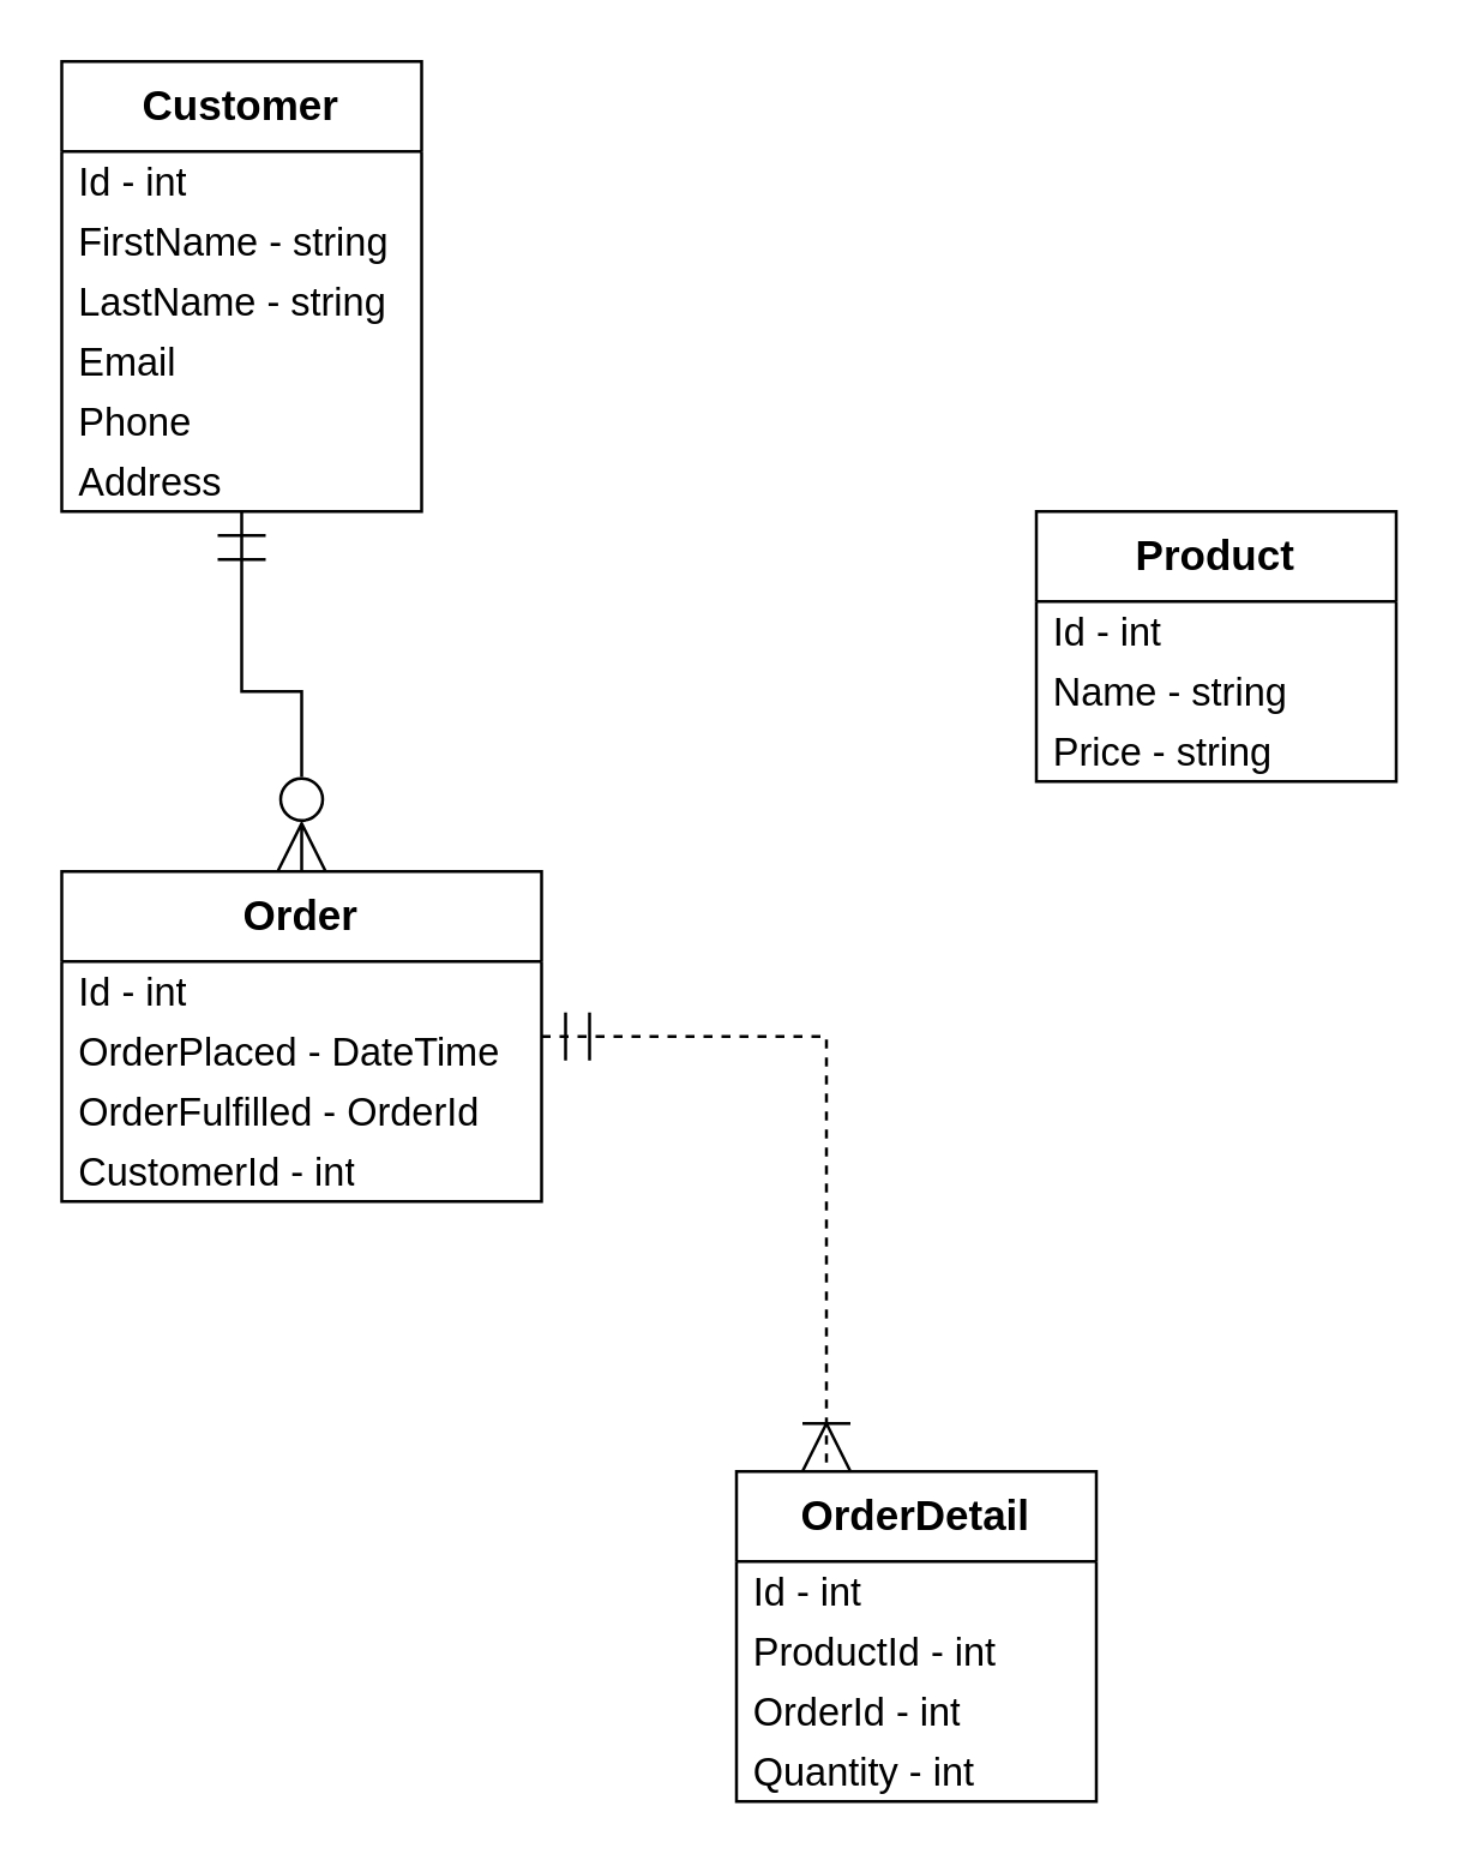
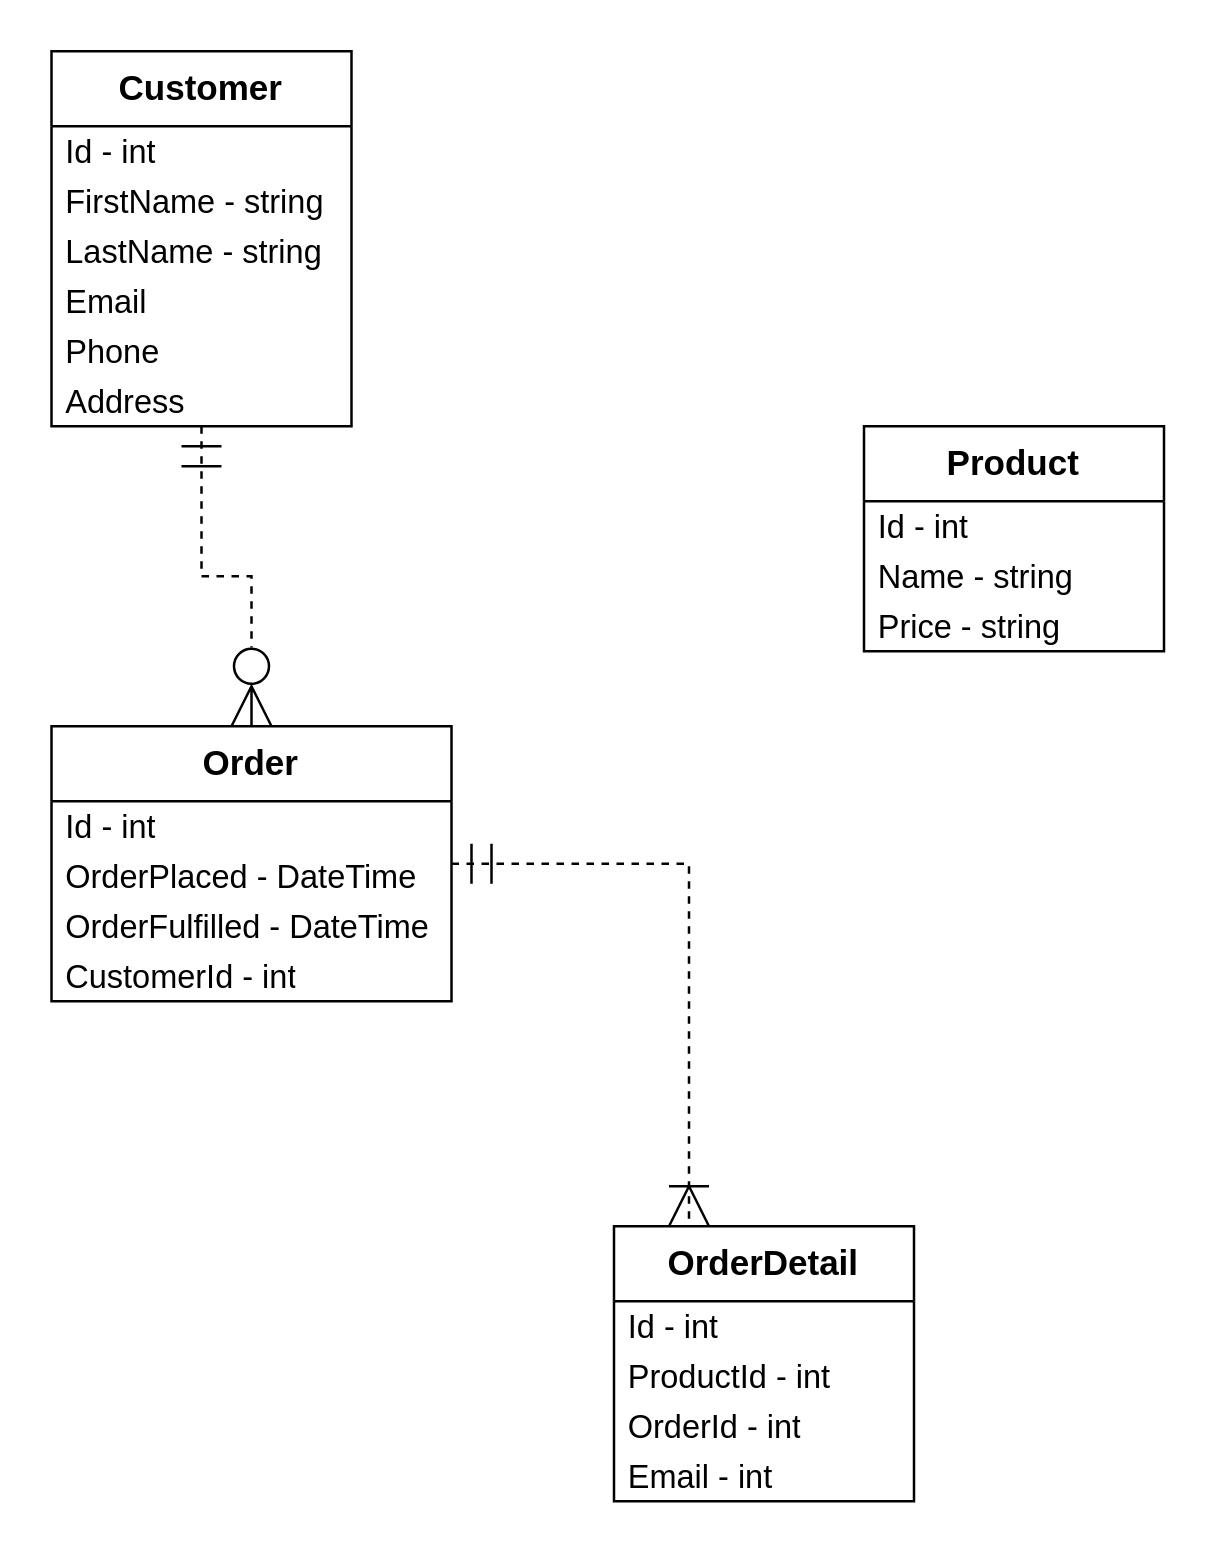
  <mxCell id="0" />
  <mxCell id="1" parent="0" />
- <mxCell id="2" style="edgeStyle=orthogonalEdgeStyle;rounded=0;orthogonalLoop=1;jettySize=auto;html=1;entryX=0.5;entryY=0;entryDx=0;entryDy=0;startArrow=ERmandOne;startFill=0;endArrow=ERzeroToMany;endFill=0;endSize=14;startSize=14;" edge="1" parent="1" source="3" target="11"><mxGeometry relative="1" as="geometry" /></mxCell>
+ <mxCell id="2" style="edgeStyle=orthogonalEdgeStyle;rounded=0;orthogonalLoop=1;jettySize=auto;html=1;entryX=0.5;entryY=0;entryDx=0;entryDy=0;startArrow=ERmandOne;startFill=0;endArrow=ERzeroToMany;endFill=0;endSize=14;startSize=14;dashed=1;" edge="1" parent="1" source="3" target="11"><mxGeometry relative="1" as="geometry" /></mxCell>
  <mxCell id="3" value="Customer" style="swimlane;fontStyle=1;childLayout=stackLayout;horizontal=1;startSize=30;horizontalStack=0;resizeParent=1;resizeParentMax=0;resizeLast=0;collapsible=1;marginBottom=0;whiteSpace=wrap;html=1;fontSize=14;" vertex="1" parent="1"><mxGeometry x="20" y="20" width="120" height="150" as="geometry" /></mxCell>
  <mxCell id="4" value="Id - int" style="text;strokeColor=none;fillColor=none;align=left;verticalAlign=middle;spacingLeft=4;spacingRight=4;overflow=hidden;points=[[0,0.5],[1,0.5]];portConstraint=eastwest;rotatable=0;whiteSpace=wrap;html=1;fontSize=13;" vertex="1" parent="3"><mxGeometry y="30" width="120" height="20" as="geometry" /></mxCell>
  <mxCell id="5" value="FirstName - string" style="text;strokeColor=none;fillColor=none;align=left;verticalAlign=middle;spacingLeft=4;spacingRight=4;overflow=hidden;points=[[0,0.5],[1,0.5]];portConstraint=eastwest;rotatable=0;whiteSpace=wrap;html=1;fontSize=13;" vertex="1" parent="3"><mxGeometry y="50" width="120" height="20" as="geometry" /></mxCell>
  <mxCell id="6" value="LastName - string" style="text;strokeColor=none;fillColor=none;align=left;verticalAlign=middle;spacingLeft=4;spacingRight=4;overflow=hidden;points=[[0,0.5],[1,0.5]];portConstraint=eastwest;rotatable=0;whiteSpace=wrap;html=1;fontSize=13;" vertex="1" parent="3"><mxGeometry y="70" width="120" height="20" as="geometry" /></mxCell>
  <mxCell id="7" value="Email" style="text;strokeColor=none;fillColor=none;align=left;verticalAlign=middle;spacingLeft=4;spacingRight=4;overflow=hidden;points=[[0,0.5],[1,0.5]];portConstraint=eastwest;rotatable=0;whiteSpace=wrap;html=1;fontSize=13;" vertex="1" parent="3"><mxGeometry y="90" width="120" height="20" as="geometry" /></mxCell>
  <mxCell id="8" value="Phone" style="text;strokeColor=none;fillColor=none;align=left;verticalAlign=middle;spacingLeft=4;spacingRight=4;overflow=hidden;points=[[0,0.5],[1,0.5]];portConstraint=eastwest;rotatable=0;whiteSpace=wrap;html=1;fontSize=13;" vertex="1" parent="3"><mxGeometry y="110" width="120" height="20" as="geometry" /></mxCell>
  <mxCell id="9" value="Address" style="text;strokeColor=none;fillColor=none;align=left;verticalAlign=middle;spacingLeft=4;spacingRight=4;overflow=hidden;points=[[0,0.5],[1,0.5]];portConstraint=eastwest;rotatable=0;whiteSpace=wrap;html=1;fontSize=13;" vertex="1" parent="3"><mxGeometry y="130" width="120" height="20" as="geometry" /></mxCell>
  <mxCell id="10" style="edgeStyle=orthogonalEdgeStyle;rounded=0;orthogonalLoop=1;jettySize=auto;html=1;entryX=0.25;entryY=0;entryDx=0;entryDy=0;startArrow=ERmandOne;startFill=0;endArrow=ERoneToMany;endFill=0;endSize=14;startSize=14;dashed=1;" edge="1" parent="1" source="11" target="20"><mxGeometry relative="1" as="geometry"><mxPoint x="220" y="560" as="targetPoint" /></mxGeometry></mxCell>
  <mxCell id="11" value="Order" style="swimlane;fontStyle=1;childLayout=stackLayout;horizontal=1;startSize=30;horizontalStack=0;resizeParent=1;resizeParentMax=0;resizeLast=0;collapsible=1;marginBottom=0;whiteSpace=wrap;html=1;fontSize=14;" vertex="1" parent="1"><mxGeometry x="20" y="290" width="160" height="110" as="geometry" /></mxCell>
  <mxCell id="12" value="Id - int" style="text;strokeColor=none;fillColor=none;align=left;verticalAlign=middle;spacingLeft=4;spacingRight=4;overflow=hidden;points=[[0,0.5],[1,0.5]];portConstraint=eastwest;rotatable=0;whiteSpace=wrap;html=1;fontSize=13;" vertex="1" parent="11"><mxGeometry y="30" width="160" height="20" as="geometry" /></mxCell>
  <mxCell id="13" value="OrderPlaced - DateTime" style="text;strokeColor=none;fillColor=none;align=left;verticalAlign=middle;spacingLeft=4;spacingRight=4;overflow=hidden;points=[[0,0.5],[1,0.5]];portConstraint=eastwest;rotatable=0;whiteSpace=wrap;html=1;fontSize=13;" vertex="1" parent="11"><mxGeometry y="50" width="160" height="20" as="geometry" /></mxCell>
- <mxCell id="14" value="OrderFulfilled - OrderId" style="text;strokeColor=none;fillColor=none;align=left;verticalAlign=middle;spacingLeft=4;spacingRight=4;overflow=hidden;points=[[0,0.5],[1,0.5]];portConstraint=eastwest;rotatable=0;whiteSpace=wrap;html=1;fontSize=13;" vertex="1" parent="11"><mxGeometry y="70" width="160" height="20" as="geometry" /></mxCell>
+ <mxCell id="14" value="OrderFulfilled - DateTime" style="text;strokeColor=none;fillColor=none;align=left;verticalAlign=middle;spacingLeft=4;spacingRight=4;overflow=hidden;points=[[0,0.5],[1,0.5]];portConstraint=eastwest;rotatable=0;whiteSpace=wrap;html=1;fontSize=13;" vertex="1" parent="11"><mxGeometry y="70" width="160" height="20" as="geometry" /></mxCell>
  <mxCell id="15" value="CustomerId - int" style="text;strokeColor=none;fillColor=none;align=left;verticalAlign=middle;spacingLeft=4;spacingRight=4;overflow=hidden;points=[[0,0.5],[1,0.5]];portConstraint=eastwest;rotatable=0;whiteSpace=wrap;html=1;fontSize=13;" vertex="1" parent="11"><mxGeometry y="90" width="160" height="20" as="geometry" /></mxCell>
  <mxCell id="16" value="Product" style="swimlane;fontStyle=1;childLayout=stackLayout;horizontal=1;startSize=30;horizontalStack=0;resizeParent=1;resizeParentMax=0;resizeLast=0;collapsible=1;marginBottom=0;whiteSpace=wrap;html=1;fontSize=14;" vertex="1" parent="1"><mxGeometry x="345" y="170" width="120" height="90" as="geometry" /></mxCell>
  <mxCell id="17" value="Id - int" style="text;strokeColor=none;fillColor=none;align=left;verticalAlign=middle;spacingLeft=4;spacingRight=4;overflow=hidden;points=[[0,0.5],[1,0.5]];portConstraint=eastwest;rotatable=0;whiteSpace=wrap;html=1;fontSize=13;" vertex="1" parent="16"><mxGeometry y="30" width="120" height="20" as="geometry" /></mxCell>
  <mxCell id="18" value="Name - string" style="text;strokeColor=none;fillColor=none;align=left;verticalAlign=middle;spacingLeft=4;spacingRight=4;overflow=hidden;points=[[0,0.5],[1,0.5]];portConstraint=eastwest;rotatable=0;whiteSpace=wrap;html=1;fontSize=13;" vertex="1" parent="16"><mxGeometry y="50" width="120" height="20" as="geometry" /></mxCell>
  <mxCell id="19" value="Price - string" style="text;strokeColor=none;fillColor=none;align=left;verticalAlign=middle;spacingLeft=4;spacingRight=4;overflow=hidden;points=[[0,0.5],[1,0.5]];portConstraint=eastwest;rotatable=0;whiteSpace=wrap;html=1;fontSize=13;" vertex="1" parent="16"><mxGeometry y="70" width="120" height="20" as="geometry" /></mxCell>
  <mxCell id="20" value="OrderDetail" style="swimlane;fontStyle=1;childLayout=stackLayout;horizontal=1;startSize=30;horizontalStack=0;resizeParent=1;resizeParentMax=0;resizeLast=0;collapsible=1;marginBottom=0;whiteSpace=wrap;html=1;fontSize=14;" vertex="1" parent="1"><mxGeometry x="245" y="490" width="120" height="110" as="geometry" /></mxCell>
  <mxCell id="21" value="Id - int" style="text;strokeColor=none;fillColor=none;align=left;verticalAlign=middle;spacingLeft=4;spacingRight=4;overflow=hidden;points=[[0,0.5],[1,0.5]];portConstraint=eastwest;rotatable=0;whiteSpace=wrap;html=1;fontSize=13;" vertex="1" parent="20"><mxGeometry y="30" width="120" height="20" as="geometry" /></mxCell>
  <mxCell id="22" value="ProductId - int" style="text;strokeColor=none;fillColor=none;align=left;verticalAlign=middle;spacingLeft=4;spacingRight=4;overflow=hidden;points=[[0,0.5],[1,0.5]];portConstraint=eastwest;rotatable=0;whiteSpace=wrap;html=1;fontSize=13;" vertex="1" parent="20"><mxGeometry y="50" width="120" height="20" as="geometry" /></mxCell>
  <mxCell id="23" value="OrderId - int" style="text;strokeColor=none;fillColor=none;align=left;verticalAlign=middle;spacingLeft=4;spacingRight=4;overflow=hidden;points=[[0,0.5],[1,0.5]];portConstraint=eastwest;rotatable=0;whiteSpace=wrap;html=1;fontSize=13;" vertex="1" parent="20"><mxGeometry y="70" width="120" height="20" as="geometry" /></mxCell>
- <mxCell id="24" value="Quantity - int" style="text;strokeColor=none;fillColor=none;align=left;verticalAlign=middle;spacingLeft=4;spacingRight=4;overflow=hidden;points=[[0,0.5],[1,0.5]];portConstraint=eastwest;rotatable=0;whiteSpace=wrap;html=1;fontSize=13;" vertex="1" parent="20"><mxGeometry y="90" width="120" height="20" as="geometry" /></mxCell>
+ <mxCell id="24" value="Email - int" style="text;strokeColor=none;fillColor=none;align=left;verticalAlign=middle;spacingLeft=4;spacingRight=4;overflow=hidden;points=[[0,0.5],[1,0.5]];portConstraint=eastwest;rotatable=0;whiteSpace=wrap;html=1;fontSize=13;" vertex="1" parent="20"><mxGeometry y="90" width="120" height="20" as="geometry" /></mxCell>
